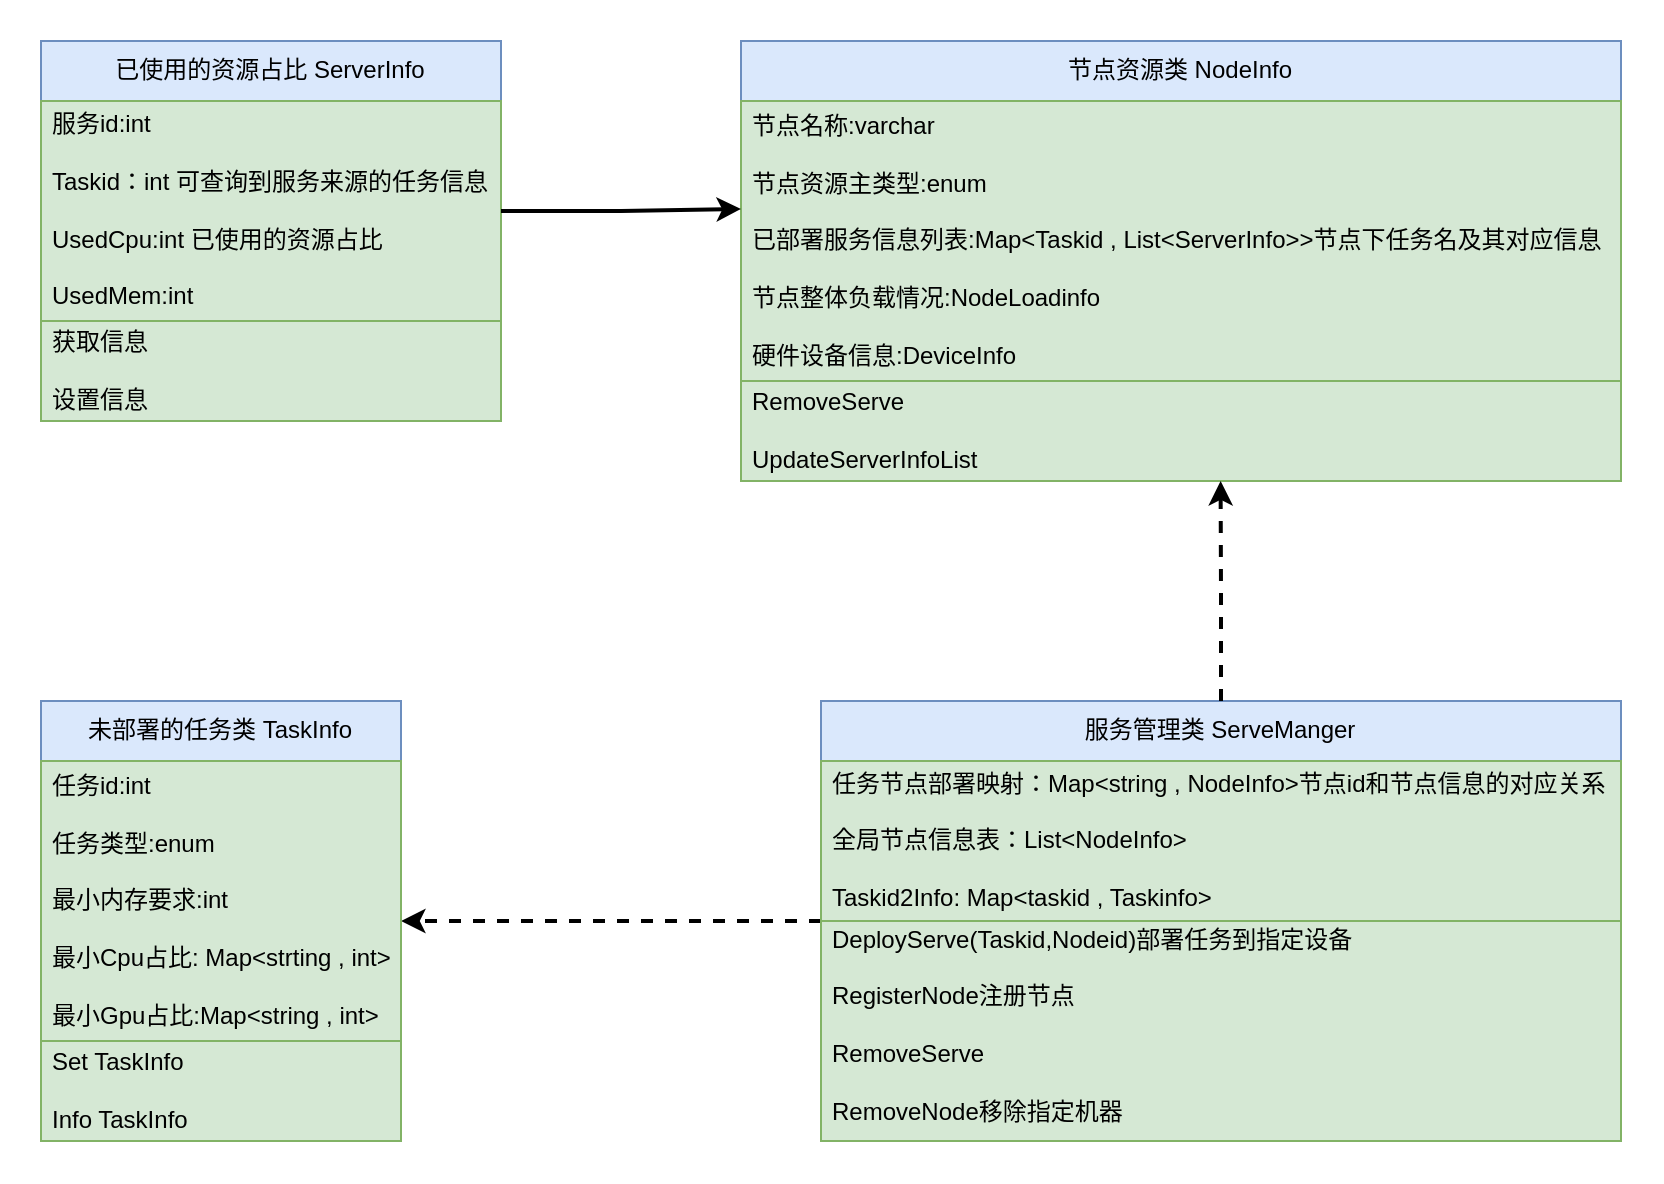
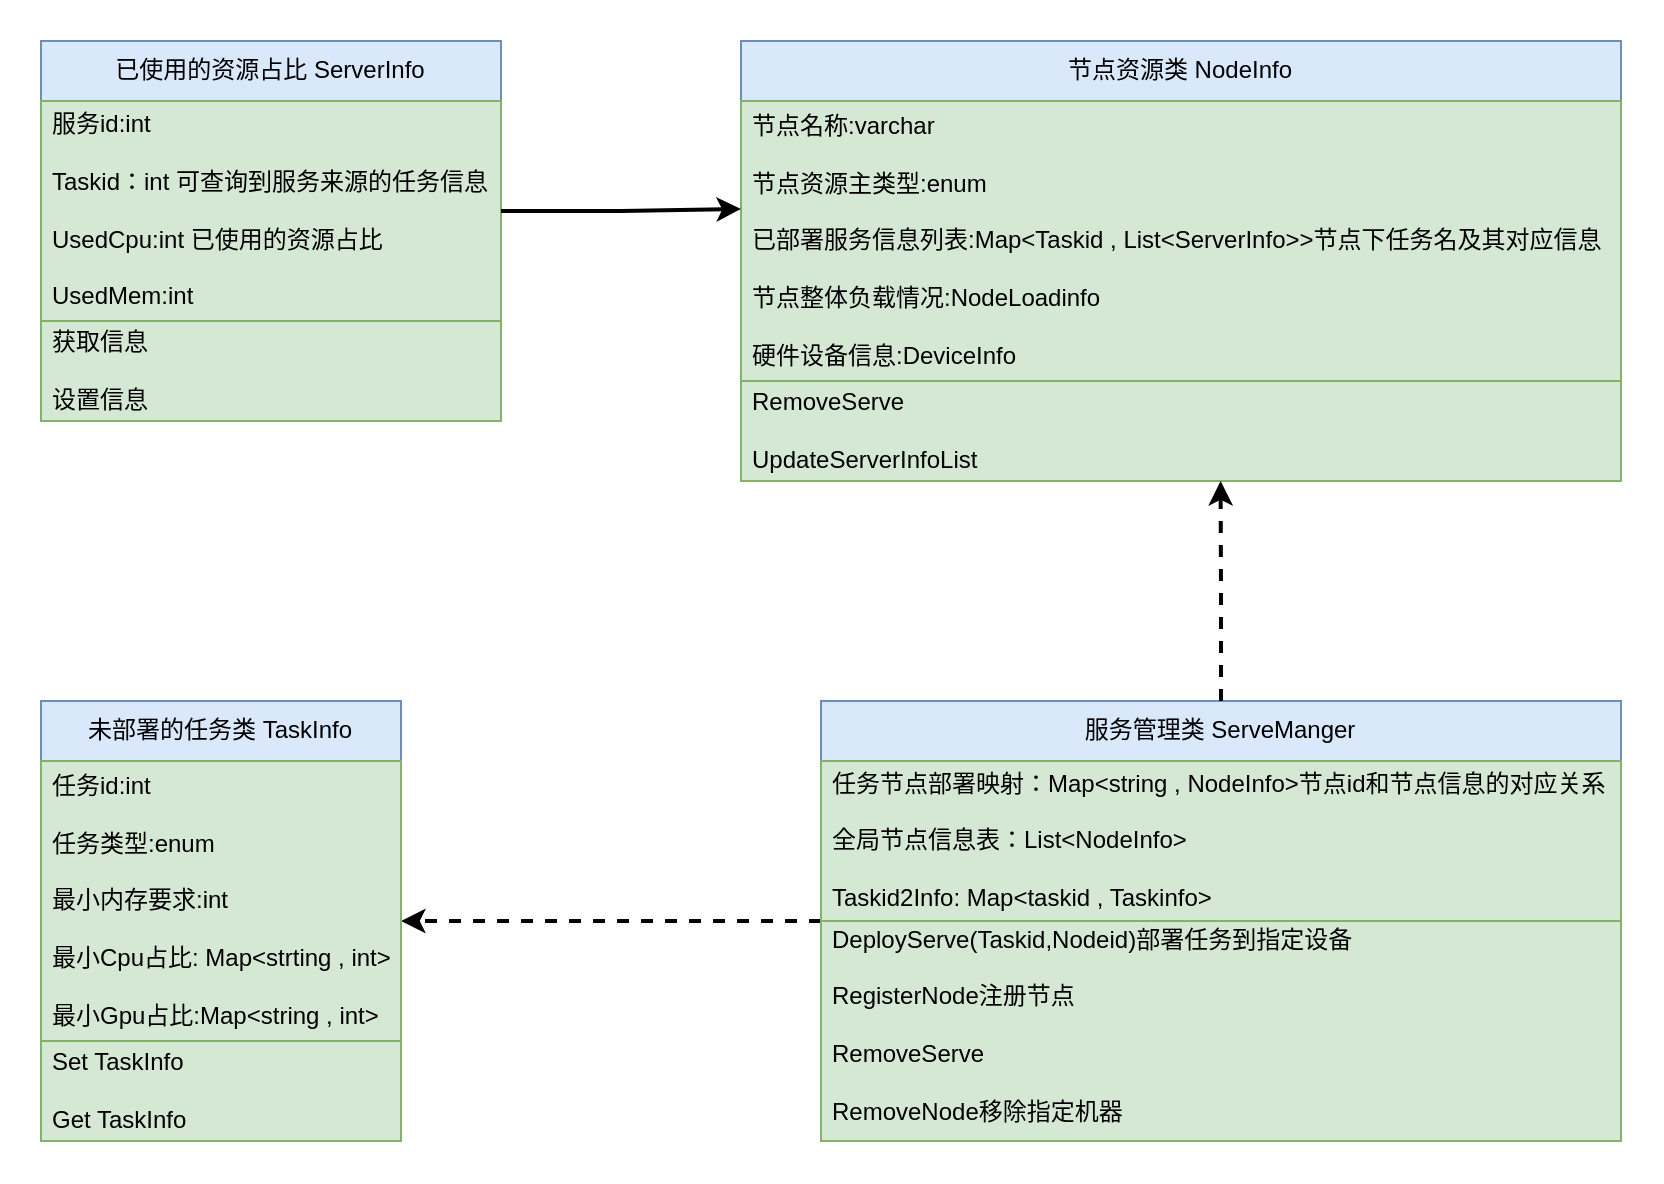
  <mxCell id="0" />
  <mxCell id="1" parent="0" />
  <mxCell id="2" value="已使用的资源占比 ServerInfo" style="swimlane;fontStyle=0;childLayout=stackLayout;horizontal=1;startSize=30;horizontalStack=0;resizeParent=1;resizeParentMax=0;resizeLast=0;collapsible=1;marginBottom=0;whiteSpace=wrap;html=1;fillColor=#dae8fc;strokeColor=#6c8ebf;" vertex="1" parent="1"><mxGeometry x="20" y="20" width="230" height="190" as="geometry" /></mxCell>
  <mxCell id="3" value="&lt;div&gt;服务id:int&lt;/div&gt;&lt;div&gt;&lt;br&gt;&lt;/div&gt;&lt;div&gt;Taskid：int 可查询到服务来源的任务信息&lt;/div&gt;&lt;div&gt;&lt;br&gt;&lt;/div&gt;&lt;div&gt;UsedCpu:int 已使用的资源占比&lt;/div&gt;&lt;div&gt;&lt;br&gt;&lt;/div&gt;&lt;div&gt;UsedMem:int&lt;/div&gt;" style="text;strokeColor=#82b366;fillColor=#d5e8d4;align=left;verticalAlign=middle;spacingLeft=4;spacingRight=4;overflow=hidden;points=[[0,0.5],[1,0.5]];portConstraint=eastwest;rotatable=0;whiteSpace=wrap;html=1;" vertex="1" parent="2"><mxGeometry y="30" width="230" height="110" as="geometry" /></mxCell>
  <mxCell id="4" value="&lt;div&gt;获取信息&lt;/div&gt;&lt;div&gt;&lt;br&gt;&lt;/div&gt;&lt;div&gt;设置信息&lt;/div&gt;" style="text;strokeColor=#82b366;fillColor=#d5e8d4;align=left;verticalAlign=middle;spacingLeft=4;spacingRight=4;overflow=hidden;points=[[0,0.5],[1,0.5]];portConstraint=eastwest;rotatable=0;whiteSpace=wrap;html=1;" vertex="1" parent="2"><mxGeometry y="140" width="230" height="50" as="geometry" /></mxCell>
  <mxCell id="5" value="节点资源类 NodeInfo" style="swimlane;fontStyle=0;childLayout=stackLayout;horizontal=1;startSize=30;horizontalStack=0;resizeParent=1;resizeParentMax=0;resizeLast=0;collapsible=1;marginBottom=0;whiteSpace=wrap;html=1;fillColor=#dae8fc;strokeColor=#6c8ebf;" vertex="1" parent="1"><mxGeometry x="370" y="20" width="440" height="220" as="geometry" /></mxCell>
  <mxCell id="6" value="&lt;div&gt;节点名称:varchar&lt;/div&gt;&lt;div&gt;&lt;br&gt;&lt;/div&gt;&lt;div&gt;节点资源主类型:enum&lt;/div&gt;&lt;div&gt;&lt;br&gt;&lt;/div&gt;&lt;div&gt;已部署服务信息列表:Map&amp;lt;Taskid , List&amp;lt;ServerInfo&amp;gt;&amp;gt;节点下任务名及其对应信息&lt;/div&gt;&lt;div&gt;&lt;br&gt;&lt;/div&gt;&lt;div&gt;节点整体负载情况:NodeLoadinfo&lt;/div&gt;&lt;div&gt;&lt;br&gt;&lt;/div&gt;&lt;div&gt;硬件设备信息:DeviceInfo&lt;/div&gt;" style="text;strokeColor=#82b366;fillColor=#d5e8d4;align=left;verticalAlign=middle;spacingLeft=4;spacingRight=4;overflow=hidden;points=[[0,0.5],[1,0.5]];portConstraint=eastwest;rotatable=0;whiteSpace=wrap;html=1;" vertex="1" parent="5"><mxGeometry y="30" width="440" height="140" as="geometry" /></mxCell>
  <mxCell id="7" value="&lt;div&gt;RemoveServe&lt;/div&gt;&lt;div&gt;&lt;br&gt;&lt;/div&gt;&lt;div&gt;UpdateServerInfoList&lt;/div&gt;" style="text;strokeColor=#82b366;fillColor=#d5e8d4;align=left;verticalAlign=middle;spacingLeft=4;spacingRight=4;overflow=hidden;points=[[0,0.5],[1,0.5]];portConstraint=eastwest;rotatable=0;whiteSpace=wrap;html=1;" vertex="1" parent="5"><mxGeometry y="170" width="440" height="50" as="geometry" /></mxCell>
  <mxCell id="8" style="edgeStyle=orthogonalEdgeStyle;rounded=0;orthogonalLoop=1;jettySize=auto;html=1;exitX=0;exitY=0.5;exitDx=0;exitDy=0;entryX=1;entryY=0.5;entryDx=0;entryDy=0;strokeWidth=2;dashed=1;" edge="1" parent="1" source="9" target="12"><mxGeometry relative="1" as="geometry" /></mxCell>
  <mxCell id="9" value="服务管理类 ServeManger" style="swimlane;fontStyle=0;childLayout=stackLayout;horizontal=1;startSize=30;horizontalStack=0;resizeParent=1;resizeParentMax=0;resizeLast=0;collapsible=1;marginBottom=0;whiteSpace=wrap;html=1;fillColor=#dae8fc;strokeColor=#6c8ebf;" vertex="1" parent="1"><mxGeometry x="410" y="350" width="400" height="220" as="geometry" /></mxCell>
  <mxCell id="10" value="&lt;div&gt;任务节点部署映射：Map&amp;lt;string , NodeInfo&amp;gt;节点id和节点信息的对应关系&lt;/div&gt;&lt;div&gt;&lt;br&gt;&lt;/div&gt;&lt;div&gt;全局节点信息表：List&amp;lt;NodeInfo&amp;gt;&lt;/div&gt;&lt;div&gt;&lt;br&gt;&lt;/div&gt;&lt;div&gt;Taskid2Info: Map&amp;lt;taskid , Taskinfo&amp;gt;&lt;/div&gt;" style="text;strokeColor=#82b366;fillColor=#d5e8d4;align=left;verticalAlign=middle;spacingLeft=4;spacingRight=4;overflow=hidden;points=[[0,0.5],[1,0.5]];portConstraint=eastwest;rotatable=0;whiteSpace=wrap;html=1;" vertex="1" parent="9"><mxGeometry y="30" width="400" height="80" as="geometry" /></mxCell>
  <mxCell id="11" value="&lt;div&gt;DeployServe(Taskid,Nodeid)部署任务到指定设备&lt;/div&gt;&lt;div&gt;&lt;br&gt;&lt;/div&gt;&lt;div&gt;RegisterNode注册节点&lt;/div&gt;&lt;div&gt;&lt;br&gt;&lt;/div&gt;&lt;div&gt;RemoveServe&lt;/div&gt;&lt;div&gt;&lt;br&gt;&lt;/div&gt;&lt;div&gt;RemoveNode移除指定机器&lt;/div&gt;&lt;div&gt;&lt;br&gt;&lt;/div&gt;&lt;div&gt;&lt;br&gt;&lt;/div&gt;" style="text;strokeColor=#82b366;fillColor=#d5e8d4;align=left;verticalAlign=middle;spacingLeft=4;spacingRight=4;overflow=hidden;points=[[0,0.5],[1,0.5]];portConstraint=eastwest;rotatable=0;whiteSpace=wrap;html=1;" vertex="1" parent="9"><mxGeometry y="110" width="400" height="110" as="geometry" /></mxCell>
  <mxCell id="12" value="未部署的任务类 TaskInfo" style="swimlane;fontStyle=0;childLayout=stackLayout;horizontal=1;startSize=30;horizontalStack=0;resizeParent=1;resizeParentMax=0;resizeLast=0;collapsible=1;marginBottom=0;whiteSpace=wrap;html=1;fillColor=#dae8fc;strokeColor=#6c8ebf;" vertex="1" parent="1"><mxGeometry x="20" y="350" width="180" height="220" as="geometry" /></mxCell>
  <mxCell id="13" value="&lt;div&gt;任务id:int&lt;/div&gt;&lt;div&gt;&lt;br&gt;&lt;/div&gt;&lt;div&gt;任务类型:enum&lt;/div&gt;&lt;div&gt;&lt;br&gt;&lt;/div&gt;&lt;div&gt;最小内存要求:int &lt;br&gt;&lt;/div&gt;&lt;div&gt;&lt;br&gt;&lt;/div&gt;&lt;div&gt;最小Cpu占比: Map&amp;lt;strting , int&amp;gt;&lt;/div&gt;&lt;div&gt;&lt;br&gt;&lt;/div&gt;&lt;div&gt;最小Gpu占比:Map&amp;lt;string , int&amp;gt;&lt;/div&gt;" style="text;strokeColor=#82b366;fillColor=#d5e8d4;align=left;verticalAlign=middle;spacingLeft=4;spacingRight=4;overflow=hidden;points=[[0,0.5],[1,0.5]];portConstraint=eastwest;rotatable=0;whiteSpace=wrap;html=1;" vertex="1" parent="12"><mxGeometry y="30" width="180" height="140" as="geometry" /></mxCell>
- <mxCell id="14" value="&lt;div&gt;Set TaskInfo&lt;/div&gt;&lt;div&gt;&lt;br&gt;&lt;/div&gt;&lt;div&gt;Info TaskInfo&lt;/div&gt;" style="text;strokeColor=#82b366;fillColor=#d5e8d4;align=left;verticalAlign=middle;spacingLeft=4;spacingRight=4;overflow=hidden;points=[[0,0.5],[1,0.5]];portConstraint=eastwest;rotatable=0;whiteSpace=wrap;html=1;" vertex="1" parent="12"><mxGeometry y="170" width="180" height="50" as="geometry" /></mxCell>
+ <mxCell id="14" value="&lt;div&gt;Set TaskInfo&lt;/div&gt;&lt;div&gt;&lt;br&gt;&lt;/div&gt;&lt;div&gt;Get TaskInfo&lt;/div&gt;" style="text;strokeColor=#82b366;fillColor=#d5e8d4;align=left;verticalAlign=middle;spacingLeft=4;spacingRight=4;overflow=hidden;points=[[0,0.5],[1,0.5]];portConstraint=eastwest;rotatable=0;whiteSpace=wrap;html=1;" vertex="1" parent="12"><mxGeometry y="170" width="180" height="50" as="geometry" /></mxCell>
  <mxCell id="15" style="edgeStyle=orthogonalEdgeStyle;rounded=0;orthogonalLoop=1;jettySize=auto;html=1;exitX=1;exitY=0.5;exitDx=0;exitDy=0;strokeWidth=2;" edge="1" parent="1" source="3"><mxGeometry relative="1" as="geometry"><mxPoint x="370" y="104" as="targetPoint" /></mxGeometry></mxCell>
  <mxCell id="16" style="edgeStyle=orthogonalEdgeStyle;rounded=0;orthogonalLoop=1;jettySize=auto;html=1;exitX=0.5;exitY=0;exitDx=0;exitDy=0;entryX=0.545;entryY=1;entryDx=0;entryDy=0;entryPerimeter=0;strokeWidth=2;dashed=1;" edge="1" parent="1" source="9" target="7"><mxGeometry relative="1" as="geometry" /></mxCell>
